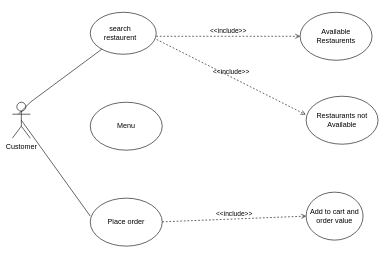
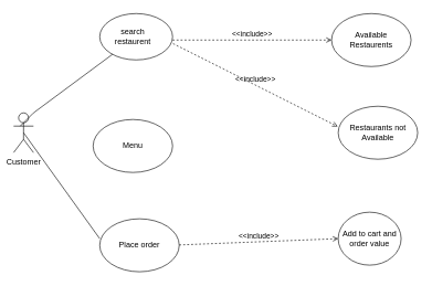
  <mxCell id="0" />
  <mxCell id="1" parent="0" />
  <mxCell id="2" value="" style="ellipse;whiteSpace=wrap;html=1;" vertex="1" parent="1"><mxGeometry x="150" y="20" width="110" height="70" as="geometry" /></mxCell>
- <mxCell id="3" value="Menu" style="ellipse;whiteSpace=wrap;html=1;" vertex="1" parent="1"><mxGeometry x="150" y="170" width="120" height="80" as="geometry" /></mxCell>
+ <mxCell id="3" value="Menu" style="ellipse;whiteSpace=wrap;html=1;" vertex="1" parent="1"><mxGeometry x="140" y="180" width="120" height="80" as="geometry" /></mxCell>
  <mxCell id="4" value="Place order" style="ellipse;whiteSpace=wrap;html=1;" vertex="1" parent="1"><mxGeometry x="150" y="330" width="120" height="80" as="geometry" /></mxCell>
  <mxCell id="5" value="Customer" style="shape=umlActor;verticalLabelPosition=bottom;verticalAlign=top;html=1;" vertex="1" parent="1"><mxGeometry x="20" y="170" width="30" height="60" as="geometry" /></mxCell>
  <mxCell id="6" value="Restaurants not Available" style="ellipse;whiteSpace=wrap;html=1;" vertex="1" parent="1"><mxGeometry x="510" y="160" width="120" height="80" as="geometry" /></mxCell>
  <mxCell id="7" value="Available &lt;br&gt;Restaurents" style="ellipse;whiteSpace=wrap;html=1;" vertex="1" parent="1"><mxGeometry x="500" y="20" width="120" height="80" as="geometry" /></mxCell>
  <mxCell id="8" value="Add to cart and&lt;br&gt;order value" style="ellipse;whiteSpace=wrap;html=1;" vertex="1" parent="1"><mxGeometry x="510" y="320" width="95" height="80" as="geometry" /></mxCell>
  <mxCell id="9" value="" style="endArrow=none;html=1;rounded=0;" edge="1" parent="1" target="2"><mxGeometry width="50" height="50" relative="1" as="geometry"><mxPoint x="30" y="190" as="sourcePoint" /><mxPoint x="80" y="140" as="targetPoint" /><Array as="points"><mxPoint x="50" y="170" /></Array></mxGeometry></mxCell>
  <mxCell id="10" value="" style="endArrow=none;html=1;rounded=0;exitX=0.5;exitY=0.5;exitDx=0;exitDy=0;exitPerimeter=0;" edge="1" parent="1" source="5"><mxGeometry width="50" height="50" relative="1" as="geometry"><mxPoint x="100" y="410" as="sourcePoint" /><mxPoint x="150" y="360" as="targetPoint" /></mxGeometry></mxCell>
  <mxCell id="11" value="&amp;lt;&amp;lt;include&amp;gt;&amp;gt;" style="html=1;verticalAlign=bottom;labelBackgroundColor=none;endArrow=open;endFill=0;dashed=1;rounded=0;entryX=0;entryY=0.5;entryDx=0;entryDy=0;" edge="1" parent="1" target="7"><mxGeometry width="160" relative="1" as="geometry"><mxPoint x="260" y="60" as="sourcePoint" /><mxPoint x="420" y="60" as="targetPoint" /></mxGeometry></mxCell>
  <mxCell id="12" value="&amp;lt;&amp;lt;include&amp;gt;&amp;gt;" style="html=1;verticalAlign=bottom;labelBackgroundColor=none;endArrow=open;endFill=0;dashed=1;rounded=0;exitX=1.006;exitY=0.648;exitDx=0;exitDy=0;exitPerimeter=0;entryX=-0.006;entryY=0.383;entryDx=0;entryDy=0;entryPerimeter=0;" edge="1" parent="1" source="2" target="6"><mxGeometry width="160" relative="1" as="geometry"><mxPoint x="310" y="230" as="sourcePoint" /><mxPoint x="470" y="230" as="targetPoint" /></mxGeometry></mxCell>
  <mxCell id="13" value="&amp;lt;&amp;lt;include&amp;gt;&amp;gt;" style="html=1;verticalAlign=bottom;labelBackgroundColor=none;endArrow=open;endFill=0;dashed=1;rounded=0;entryX=0;entryY=0.5;entryDx=0;entryDy=0;" edge="1" parent="1" target="8"><mxGeometry width="160" relative="1" as="geometry"><mxPoint x="270" y="369.5" as="sourcePoint" /><mxPoint x="430" y="369.5" as="targetPoint" /></mxGeometry></mxCell>
  <mxCell id="14" value="search restaurent" style="text;html=1;strokeColor=none;fillColor=none;align=center;verticalAlign=middle;whiteSpace=wrap;rounded=0;" vertex="1" parent="1"><mxGeometry x="170" y="40" width="60" height="30" as="geometry" /></mxCell>
